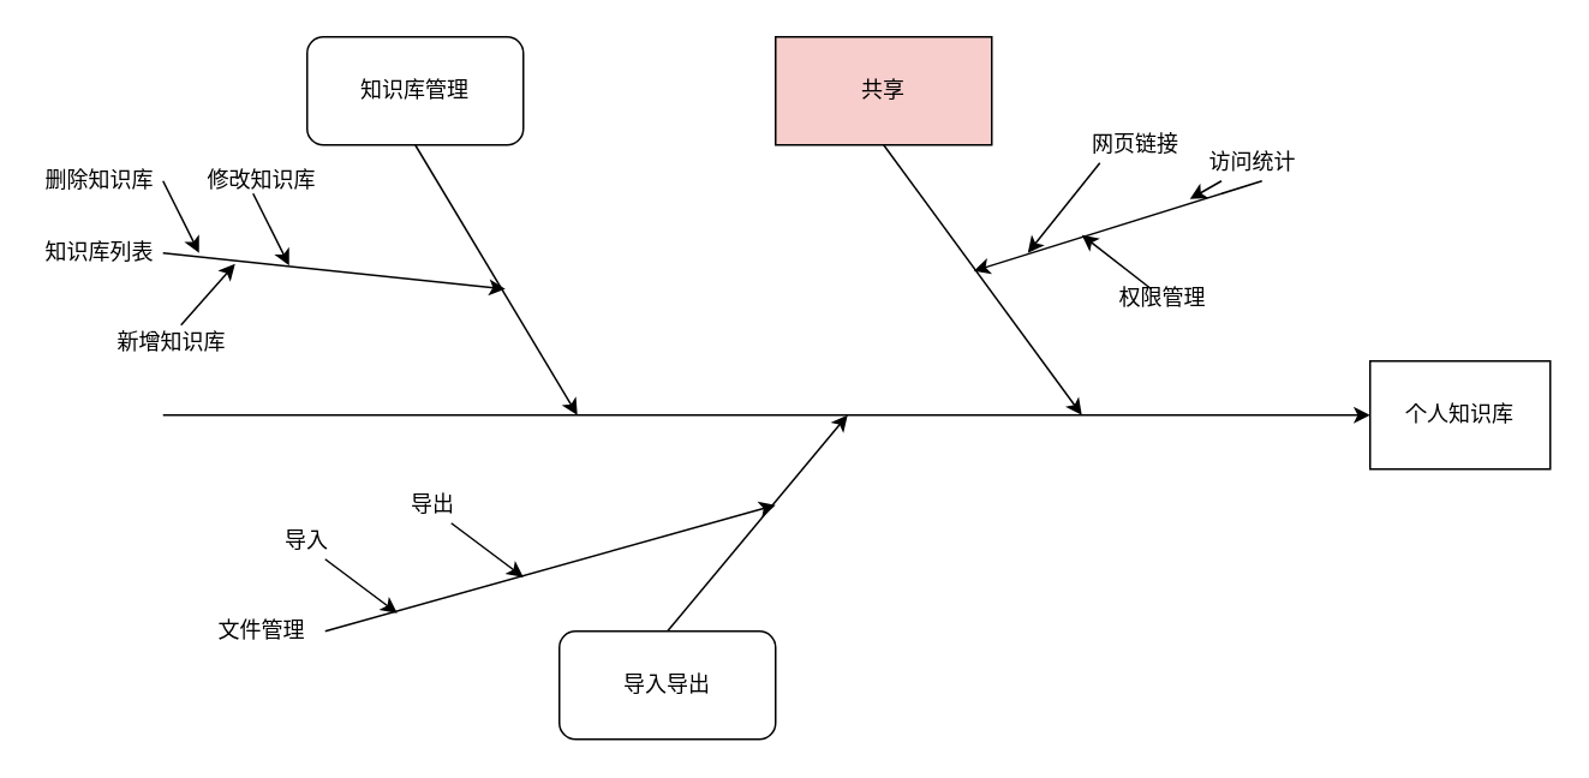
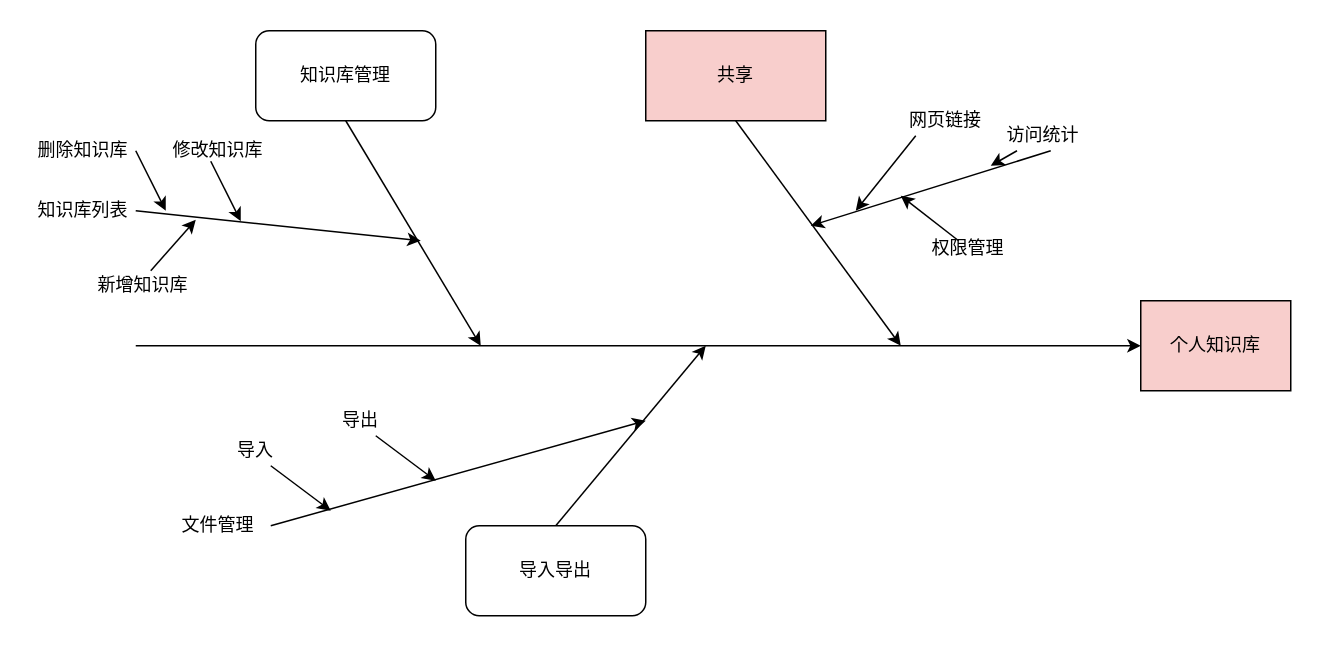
  <mxCell id="0" />
  <mxCell id="1" parent="0" />
  <mxCell id="2" value="" style="endArrow=classic;html=1;" edge="1" parent="1"><mxGeometry width="50" height="50" relative="1" as="geometry"><mxPoint x="90" y="230" as="sourcePoint" /><mxPoint x="760" y="230" as="targetPoint" /></mxGeometry></mxCell>
  <mxCell id="3" value="" style="endArrow=classic;html=1;exitX=0.5;exitY=1;exitDx=0;exitDy=0;" edge="1" parent="1" source="8"><mxGeometry width="50" height="50" relative="1" as="geometry"><mxPoint x="220" y="50" as="sourcePoint" /><mxPoint x="320" y="230" as="targetPoint" /></mxGeometry></mxCell>
  <mxCell id="4" value="" style="endArrow=classic;html=1;exitX=0.5;exitY=1;exitDx=0;exitDy=0;" edge="1" parent="1" source="7"><mxGeometry width="50" height="50" relative="1" as="geometry"><mxPoint x="480" y="40" as="sourcePoint" /><mxPoint x="600" y="230" as="targetPoint" /></mxGeometry></mxCell>
  <mxCell id="5" value="" style="endArrow=classic;html=1;exitX=0.5;exitY=0;exitDx=0;exitDy=0;" edge="1" parent="1" source="9"><mxGeometry width="50" height="50" relative="1" as="geometry"><mxPoint x="360" y="450" as="sourcePoint" /><mxPoint x="470" y="230" as="targetPoint" /></mxGeometry></mxCell>
- <mxCell id="6" value="个人知识库" style="rounded=0;whiteSpace=wrap;html=1;" vertex="1" parent="1"><mxGeometry x="760" y="200" width="100" height="60" as="geometry" /></mxCell>
+ <mxCell id="6" value="个人知识库" style="rounded=0;whiteSpace=wrap;html=1;fillColor=#f8cecc;" vertex="1" parent="1"><mxGeometry x="760" y="200" width="100" height="60" as="geometry" /></mxCell>
  <mxCell id="7" value="共享" style="rounded=0;whiteSpace=wrap;html=1;fillColor=#f8cecc;" vertex="1" parent="1"><mxGeometry x="430" y="20" width="120" height="60" as="geometry" /></mxCell>
  <mxCell id="8" value="知识库管理" style="whiteSpace=wrap;html=1;rounded=1;" vertex="1" parent="1"><mxGeometry x="170" y="20" width="120" height="60" as="geometry" /></mxCell>
  <mxCell id="9" value="导入导出" style="whiteSpace=wrap;html=1;rounded=1;" vertex="1" parent="1"><mxGeometry x="310" y="350" width="120" height="60" as="geometry" /></mxCell>
  <mxCell id="10" value="" style="endArrow=classic;html=1;" edge="1" parent="1"><mxGeometry width="50" height="50" relative="1" as="geometry"><mxPoint x="90" y="140" as="sourcePoint" /><mxPoint x="280" y="160" as="targetPoint" /></mxGeometry></mxCell>
  <mxCell id="11" value="知识库列表" style="text;html=1;strokeColor=none;fillColor=none;align=center;verticalAlign=middle;whiteSpace=wrap;rounded=0;" vertex="1" parent="1"><mxGeometry x="20" y="130" width="70" height="20" as="geometry" /></mxCell>
  <mxCell id="12" value="" style="endArrow=classic;html=1;" edge="1" parent="1"><mxGeometry width="50" height="50" relative="1" as="geometry"><mxPoint x="90" y="100" as="sourcePoint" /><mxPoint x="110" y="140" as="targetPoint" /></mxGeometry></mxCell>
  <mxCell id="13" value="删除知识库" style="text;html=1;strokeColor=none;fillColor=none;align=center;verticalAlign=middle;whiteSpace=wrap;rounded=0;" vertex="1" parent="1"><mxGeometry x="20" y="90" width="70" height="20" as="geometry" /></mxCell>
  <mxCell id="14" value="" style="endArrow=classic;html=1;" edge="1" parent="1"><mxGeometry width="50" height="50" relative="1" as="geometry"><mxPoint x="140" y="107" as="sourcePoint" /><mxPoint x="160" y="147" as="targetPoint" /></mxGeometry></mxCell>
  <mxCell id="15" value="修改知识库" style="text;html=1;strokeColor=none;fillColor=none;align=center;verticalAlign=middle;whiteSpace=wrap;rounded=0;" vertex="1" parent="1"><mxGeometry x="110" y="90" width="70" height="20" as="geometry" /></mxCell>
  <mxCell id="16" value="" style="endArrow=classic;html=1;" edge="1" parent="1"><mxGeometry width="50" height="50" relative="1" as="geometry"><mxPoint x="100" y="180" as="sourcePoint" /><mxPoint x="130" y="146" as="targetPoint" /></mxGeometry></mxCell>
  <mxCell id="17" value="新增知识库" style="text;html=1;strokeColor=none;fillColor=none;align=center;verticalAlign=middle;whiteSpace=wrap;rounded=0;" vertex="1" parent="1"><mxGeometry x="60" y="180" width="70" height="20" as="geometry" /></mxCell>
  <mxCell id="18" value="" style="endArrow=classic;html=1;" edge="1" parent="1"><mxGeometry width="50" height="50" relative="1" as="geometry"><mxPoint x="180" y="350" as="sourcePoint" /><mxPoint x="430" y="280" as="targetPoint" /></mxGeometry></mxCell>
  <mxCell id="19" value="文件管理" style="text;html=1;strokeColor=none;fillColor=none;align=center;verticalAlign=middle;whiteSpace=wrap;rounded=0;" vertex="1" parent="1"><mxGeometry x="120" y="340" width="50" height="20" as="geometry" /></mxCell>
  <mxCell id="20" value="" style="endArrow=classic;html=1;" edge="1" parent="1"><mxGeometry width="50" height="50" relative="1" as="geometry"><mxPoint x="180" y="310" as="sourcePoint" /><mxPoint x="220" y="340" as="targetPoint" /></mxGeometry></mxCell>
  <mxCell id="21" value="导入" style="text;html=1;strokeColor=none;fillColor=none;align=center;verticalAlign=middle;whiteSpace=wrap;rounded=0;" vertex="1" parent="1"><mxGeometry x="150" y="290" width="40" height="20" as="geometry" /></mxCell>
  <mxCell id="22" value="" style="endArrow=classic;html=1;" edge="1" parent="1"><mxGeometry width="50" height="50" relative="1" as="geometry"><mxPoint x="250" y="290" as="sourcePoint" /><mxPoint x="290" y="320" as="targetPoint" /></mxGeometry></mxCell>
  <mxCell id="23" value="导出" style="text;html=1;strokeColor=none;fillColor=none;align=center;verticalAlign=middle;whiteSpace=wrap;rounded=0;" vertex="1" parent="1"><mxGeometry x="220" y="270" width="40" height="20" as="geometry" /></mxCell>
  <mxCell id="24" value="" style="endArrow=classic;html=1;" edge="1" parent="1"><mxGeometry width="50" height="50" relative="1" as="geometry"><mxPoint x="700" y="100" as="sourcePoint" /><mxPoint x="540" y="150" as="targetPoint" /></mxGeometry></mxCell>
  <mxCell id="25" value="" style="endArrow=classic;html=1;" edge="1" parent="1"><mxGeometry width="50" height="50" relative="1" as="geometry"><mxPoint x="610" y="90" as="sourcePoint" /><mxPoint x="570" y="140" as="targetPoint" /></mxGeometry></mxCell>
  <mxCell id="26" value="网页链接" style="text;html=1;strokeColor=none;fillColor=none;align=center;verticalAlign=middle;whiteSpace=wrap;rounded=0;" vertex="1" parent="1"><mxGeometry x="600" y="70" width="60" height="20" as="geometry" /></mxCell>
  <mxCell id="27" value="" style="endArrow=classic;html=1;" edge="1" parent="1" source="28"><mxGeometry width="50" height="50" relative="1" as="geometry"><mxPoint x="640" y="160" as="sourcePoint" /><mxPoint x="600" y="130" as="targetPoint" /></mxGeometry></mxCell>
  <mxCell id="28" value="权限管理" style="text;html=1;strokeColor=none;fillColor=none;align=center;verticalAlign=middle;whiteSpace=wrap;rounded=0;" vertex="1" parent="1"><mxGeometry x="620" y="160" width="50" height="10" as="geometry" /></mxCell>
  <mxCell id="29" value="" style="endArrow=classic;html=1;" edge="1" parent="1" source="30"><mxGeometry width="50" height="50" relative="1" as="geometry"><mxPoint x="690" y="140" as="sourcePoint" /><mxPoint x="660" y="110" as="targetPoint" /></mxGeometry></mxCell>
  <mxCell id="30" value="访问统计" style="text;html=1;strokeColor=none;fillColor=none;align=center;verticalAlign=middle;whiteSpace=wrap;rounded=0;" vertex="1" parent="1"><mxGeometry x="670" y="80" width="50" height="20" as="geometry" /></mxCell>
